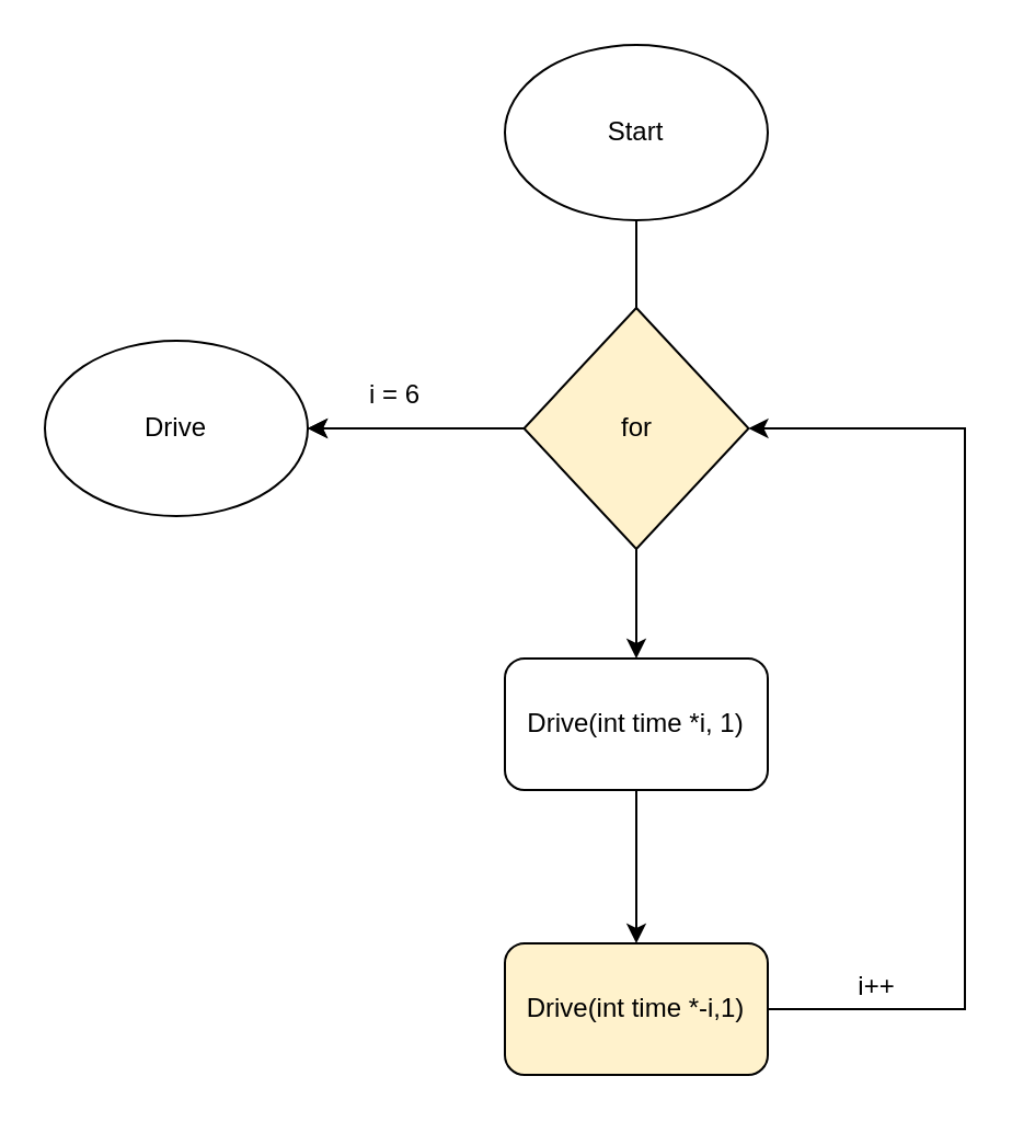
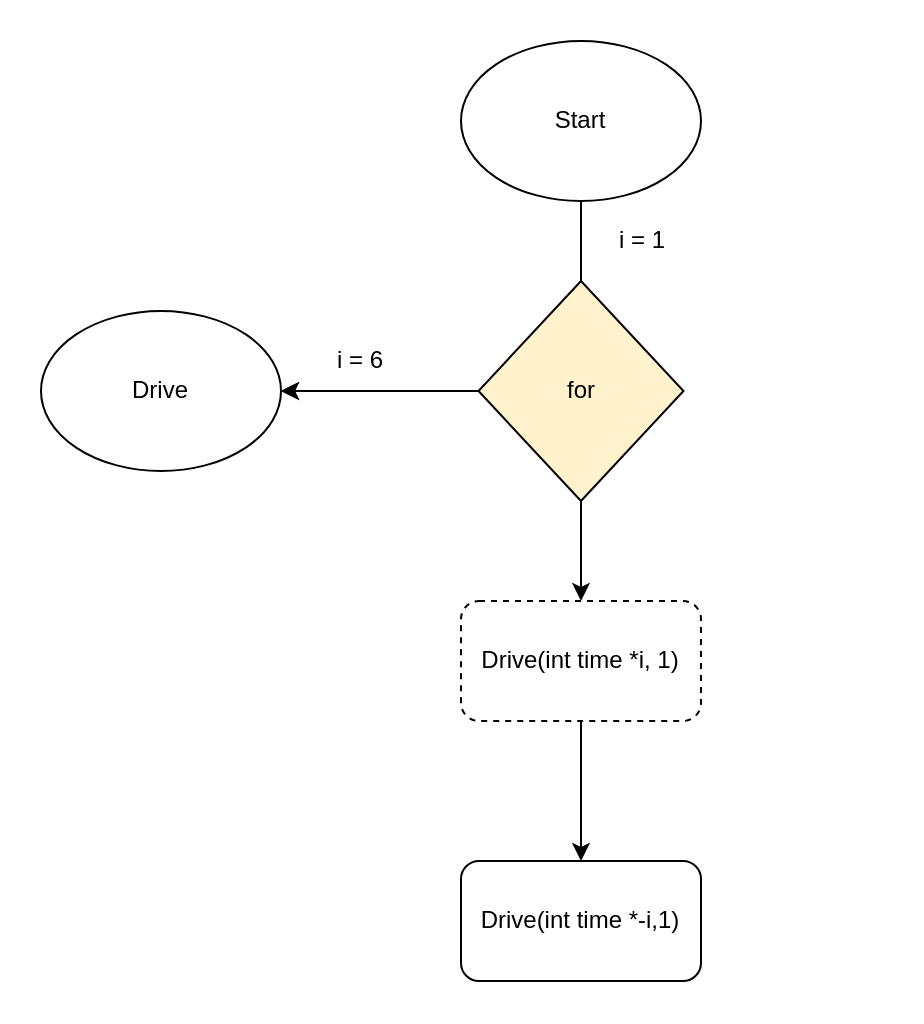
  <mxCell id="0" />
  <mxCell id="1" parent="0" />
  <mxCell id="2" style="edgeStyle=orthogonalEdgeStyle;rounded=0;orthogonalLoop=1;jettySize=auto;html=1;exitX=0.5;exitY=1;exitDx=0;exitDy=0;entryX=0.5;entryY=0;entryDx=0;entryDy=0;endArrow=none;" edge="1" parent="1" source="3" target="12"><mxGeometry relative="1" as="geometry" /></mxCell>
  <mxCell id="3" value="Start" style="ellipse;whiteSpace=wrap;html=1;" vertex="1" parent="1"><mxGeometry x="230" y="20" width="120" height="80" as="geometry" /></mxCell>
  <mxCell id="4" value="Drive" style="ellipse;whiteSpace=wrap;html=1;" vertex="1" parent="1"><mxGeometry x="20" y="155" width="120" height="80" as="geometry" /></mxCell>
  <mxCell id="5" value="" style="edgeStyle=orthogonalEdgeStyle;rounded=0;orthogonalLoop=1;jettySize=auto;html=1;" edge="1" parent="1" source="6" target="8"><mxGeometry relative="1" as="geometry" /></mxCell>
- <mxCell id="6" value="Drive(int time *i, 1)" style="rounded=1;whiteSpace=wrap;html=1;" vertex="1" parent="1"><mxGeometry x="230" y="300" width="120" height="60" as="geometry" /></mxCell>
- <mxCell id="7" style="edgeStyle=orthogonalEdgeStyle;rounded=0;orthogonalLoop=1;jettySize=auto;html=1;exitX=1;exitY=0.5;exitDx=0;exitDy=0;entryX=1;entryY=0.5;entryDx=0;entryDy=0;" edge="1" parent="1" source="8" target="12"><mxGeometry relative="1" as="geometry"><Array as="points"><mxPoint x="440" y="460" /><mxPoint x="440" y="195" /></Array></mxGeometry></mxCell>
- <mxCell id="8" value="Drive(int time *-i,1)" style="rounded=1;whiteSpace=wrap;html=1;fillColor=#fff2cc;" vertex="1" parent="1"><mxGeometry x="230" y="430" width="120" height="60" as="geometry" /></mxCell>
+ <mxCell id="6" value="Drive(int time *i, 1)" style="rounded=1;whiteSpace=wrap;html=1;dashed=1;" vertex="1" parent="1"><mxGeometry x="230" y="300" width="120" height="60" as="geometry" /></mxCell>
+ <mxCell id="8" value="Drive(int time *-i,1)" style="rounded=1;whiteSpace=wrap;html=1;" vertex="1" parent="1"><mxGeometry x="230" y="430" width="120" height="60" as="geometry" /></mxCell>
  <mxCell id="9" style="edgeStyle=orthogonalEdgeStyle;rounded=0;orthogonalLoop=1;jettySize=auto;html=1;exitX=0.5;exitY=1;exitDx=0;exitDy=0;entryX=0.5;entryY=0;entryDx=0;entryDy=0;" edge="1" parent="1" source="12" target="6"><mxGeometry relative="1" as="geometry" /></mxCell>
  <mxCell id="10" style="edgeStyle=orthogonalEdgeStyle;rounded=0;orthogonalLoop=1;jettySize=auto;html=1;exitX=0;exitY=0.5;exitDx=0;exitDy=0;entryX=1;entryY=0.5;entryDx=0;entryDy=0;" edge="1" parent="1" source="12" target="4"><mxGeometry relative="1" as="geometry" /></mxCell>
  <mxCell id="11" value="" style="edgeStyle=orthogonalEdgeStyle;rounded=0;orthogonalLoop=1;jettySize=auto;html=1;" edge="1" parent="1" source="12" target="4"><mxGeometry relative="1" as="geometry" /></mxCell>
  <mxCell id="12" value="for" style="rhombus;whiteSpace=wrap;html=1;fillColor=#fff2cc;" vertex="1" parent="1"><mxGeometry x="238.75" y="140" width="102.5" height="110" as="geometry" /></mxCell>
- <mxCell id="13" value="i++" style="text;html=1;strokeColor=none;fillColor=none;align=center;verticalAlign=middle;whiteSpace=wrap;rounded=0;" vertex="1" parent="1"><mxGeometry x="380" y="440" width="40" height="20" as="geometry" /></mxCell>
+ <mxCell id="14" value="i = 1" style="text;html=1;strokeColor=none;fillColor=none;align=center;verticalAlign=middle;whiteSpace=wrap;rounded=0;" vertex="1" parent="1"><mxGeometry x="301" y="110" width="40" height="20" as="geometry" /></mxCell>
  <mxCell id="15" value="i = 6" style="text;html=1;strokeColor=none;fillColor=none;align=center;verticalAlign=middle;whiteSpace=wrap;rounded=0;" vertex="1" parent="1"><mxGeometry x="160" y="170" width="40" height="20" as="geometry" /></mxCell>
